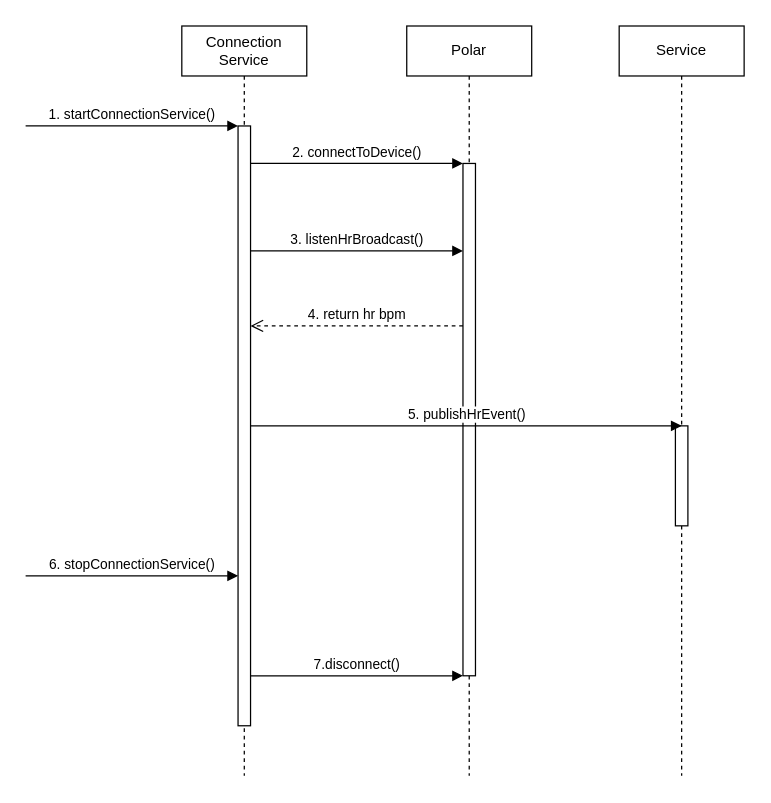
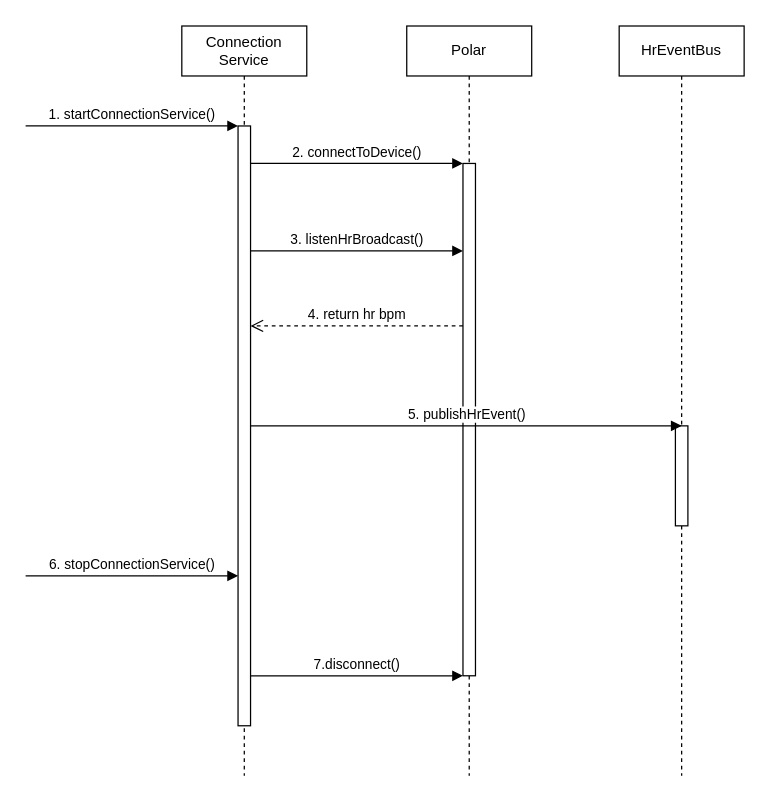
  <mxCell id="0" />
  <mxCell id="1" parent="0" />
  <mxCell id="2" value="Connection&lt;br&gt;Service" style="shape=umlLifeline;perimeter=lifelinePerimeter;whiteSpace=wrap;html=1;container=0;dropTarget=0;collapsible=0;recursiveResize=0;outlineConnect=0;portConstraint=eastwest;newEdgeStyle={&quot;edgeStyle&quot;:&quot;elbowEdgeStyle&quot;,&quot;elbow&quot;:&quot;vertical&quot;,&quot;curved&quot;:0,&quot;rounded&quot;:0};" vertex="1" parent="1"><mxGeometry x="145" y="20" width="100" height="600" as="geometry" /></mxCell>
  <mxCell id="3" value="" style="html=1;points=[];perimeter=orthogonalPerimeter;outlineConnect=0;targetShapes=umlLifeline;portConstraint=eastwest;newEdgeStyle={&quot;edgeStyle&quot;:&quot;elbowEdgeStyle&quot;,&quot;elbow&quot;:&quot;vertical&quot;,&quot;curved&quot;:0,&quot;rounded&quot;:0};" vertex="1" parent="2"><mxGeometry x="45" y="80" width="10" height="480" as="geometry" /></mxCell>
  <mxCell id="4" value="1. startConnectionService()" style="html=1;verticalAlign=bottom;endArrow=block;edgeStyle=elbowEdgeStyle;elbow=vertical;curved=0;rounded=0;" edge="1" parent="1" target="3"><mxGeometry relative="1" as="geometry"><mxPoint x="20" y="100" as="sourcePoint" /><Array as="points"><mxPoint x="105" y="100" /></Array><mxPoint as="offset" /></mxGeometry></mxCell>
  <mxCell id="5" value="Polar" style="shape=umlLifeline;perimeter=lifelinePerimeter;whiteSpace=wrap;html=1;container=0;dropTarget=0;collapsible=0;recursiveResize=0;outlineConnect=0;portConstraint=eastwest;newEdgeStyle={&quot;edgeStyle&quot;:&quot;elbowEdgeStyle&quot;,&quot;elbow&quot;:&quot;vertical&quot;,&quot;curved&quot;:0,&quot;rounded&quot;:0};" vertex="1" parent="1"><mxGeometry x="325" y="20" width="100" height="600" as="geometry" /></mxCell>
  <mxCell id="6" value="" style="html=1;points=[];perimeter=orthogonalPerimeter;outlineConnect=0;targetShapes=umlLifeline;portConstraint=eastwest;newEdgeStyle={&quot;edgeStyle&quot;:&quot;elbowEdgeStyle&quot;,&quot;elbow&quot;:&quot;vertical&quot;,&quot;curved&quot;:0,&quot;rounded&quot;:0};" vertex="1" parent="5"><mxGeometry x="45" y="110" width="10" height="410" as="geometry" /></mxCell>
  <mxCell id="7" value="2. connectToDevice()" style="html=1;verticalAlign=bottom;endArrow=block;edgeStyle=elbowEdgeStyle;elbow=vertical;curved=0;rounded=0;" edge="1" parent="1"><mxGeometry relative="1" as="geometry"><mxPoint x="200" y="130" as="sourcePoint" /><Array as="points"><mxPoint x="285" y="130" /></Array><mxPoint x="370" y="130" as="targetPoint" /><mxPoint as="offset" /></mxGeometry></mxCell>
  <mxCell id="8" value="3. listenHrBroadcast()" style="html=1;verticalAlign=bottom;endArrow=block;edgeStyle=elbowEdgeStyle;elbow=vertical;curved=0;rounded=0;" edge="1" parent="1"><mxGeometry relative="1" as="geometry"><mxPoint x="200" y="200" as="sourcePoint" /><Array as="points"><mxPoint x="285" y="200" /></Array><mxPoint x="370" y="200" as="targetPoint" /><mxPoint as="offset" /></mxGeometry></mxCell>
  <mxCell id="9" value="4. return hr bpm" style="html=1;verticalAlign=bottom;endArrow=open;dashed=1;endSize=8;edgeStyle=elbowEdgeStyle;elbow=vertical;curved=0;rounded=0;" edge="1" parent="1"><mxGeometry relative="1" as="geometry"><mxPoint x="370" y="260" as="sourcePoint" /><mxPoint x="200" y="260" as="targetPoint" /></mxGeometry></mxCell>
- <mxCell id="10" value="Service" style="shape=umlLifeline;perimeter=lifelinePerimeter;whiteSpace=wrap;html=1;container=0;dropTarget=0;collapsible=0;recursiveResize=0;outlineConnect=0;portConstraint=eastwest;newEdgeStyle={&quot;edgeStyle&quot;:&quot;elbowEdgeStyle&quot;,&quot;elbow&quot;:&quot;vertical&quot;,&quot;curved&quot;:0,&quot;rounded&quot;:0};" vertex="1" parent="1"><mxGeometry x="495" y="20" width="100" height="600" as="geometry" /></mxCell>
+ <mxCell id="10" value="HrEventBus" style="shape=umlLifeline;perimeter=lifelinePerimeter;whiteSpace=wrap;html=1;container=0;dropTarget=0;collapsible=0;recursiveResize=0;outlineConnect=0;portConstraint=eastwest;newEdgeStyle={&quot;edgeStyle&quot;:&quot;elbowEdgeStyle&quot;,&quot;elbow&quot;:&quot;vertical&quot;,&quot;curved&quot;:0,&quot;rounded&quot;:0};" vertex="1" parent="1"><mxGeometry x="495" y="20" width="100" height="600" as="geometry" /></mxCell>
  <mxCell id="11" value="" style="html=1;points=[];perimeter=orthogonalPerimeter;outlineConnect=0;targetShapes=umlLifeline;portConstraint=eastwest;newEdgeStyle={&quot;edgeStyle&quot;:&quot;elbowEdgeStyle&quot;,&quot;elbow&quot;:&quot;vertical&quot;,&quot;curved&quot;:0,&quot;rounded&quot;:0};" vertex="1" parent="10"><mxGeometry x="45" y="320" width="10" height="80" as="geometry" /></mxCell>
  <mxCell id="12" value="5. publishHrEvent()" style="html=1;verticalAlign=bottom;endArrow=block;edgeStyle=elbowEdgeStyle;elbow=vertical;curved=0;rounded=0;" edge="1" parent="1"><mxGeometry relative="1" as="geometry"><mxPoint x="200" y="340" as="sourcePoint" /><Array as="points"><mxPoint x="285" y="340" /></Array><mxPoint x="545" y="340" as="targetPoint" /><mxPoint as="offset" /></mxGeometry></mxCell>
  <mxCell id="13" value="6. stopConnectionService()" style="html=1;verticalAlign=bottom;endArrow=block;edgeStyle=elbowEdgeStyle;elbow=vertical;curved=0;rounded=0;" edge="1" parent="1"><mxGeometry relative="1" as="geometry"><mxPoint x="20" y="460" as="sourcePoint" /><Array as="points"><mxPoint x="105" y="460" /></Array><mxPoint as="offset" /><mxPoint x="190" y="460" as="targetPoint" /></mxGeometry></mxCell>
  <mxCell id="14" value="7.disconnect()" style="html=1;verticalAlign=bottom;endArrow=block;edgeStyle=elbowEdgeStyle;elbow=vertical;curved=0;rounded=0;" edge="1" parent="1"><mxGeometry relative="1" as="geometry"><mxPoint x="200" y="540" as="sourcePoint" /><Array as="points"><mxPoint x="285" y="540" /></Array><mxPoint as="offset" /><mxPoint x="370" y="540" as="targetPoint" /></mxGeometry></mxCell>
